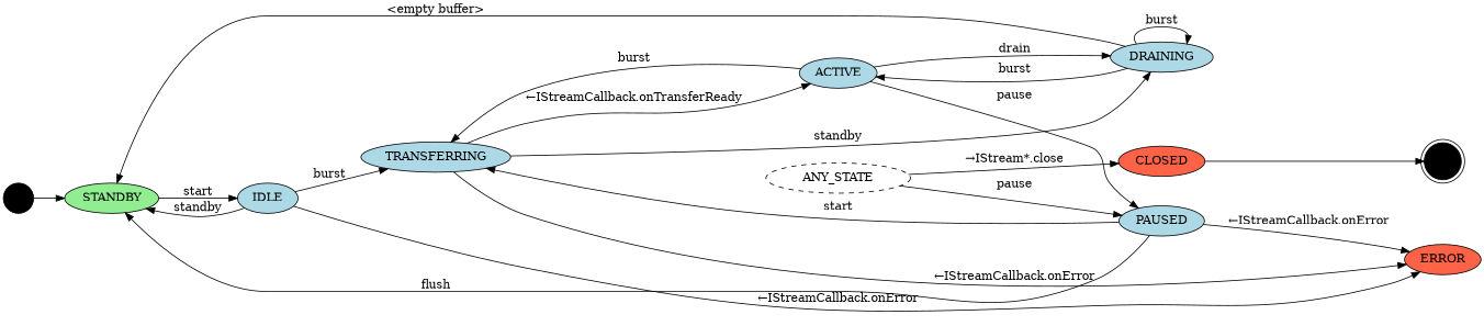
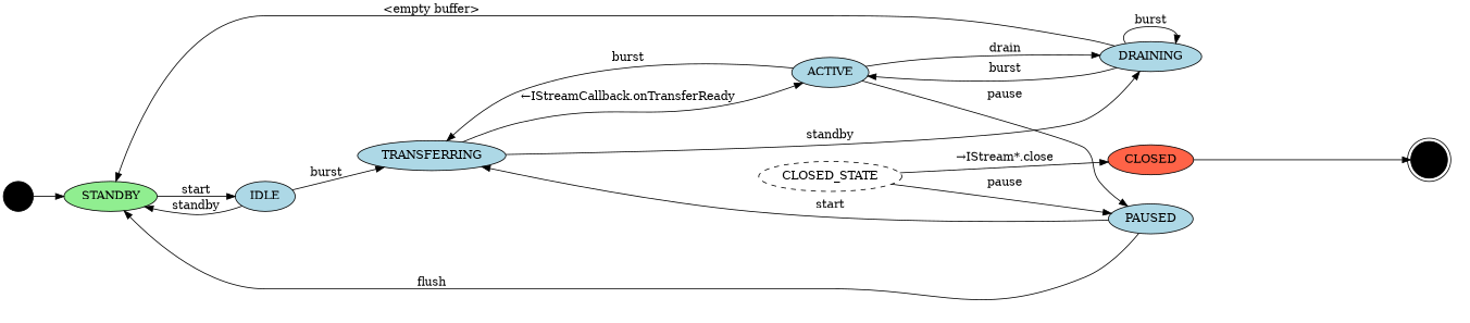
  digraph {
    rankdir=LR
    node [fillcolor=lightblue shape=oval style=filled]
    I [fillcolor=black shape=point width=0.5]
    STANDBY [fillcolor=lightgreen width=1]
    IDLE [width=1]
    F [fillcolor=black shape=doublecircle width=0.5]
-   ERROR [fillcolor=tomato width=1]
    TRANSFERRING [width=1]
    CLOSED [fillcolor=tomato width=1]
-   ANY_STATE [fillcolor=tomato style=dashed width=1]
+   ANY_STATE [fillcolor=tomato style=dashed width=1 label=CLOSED_STATE]
    PAUSED [width=1]
    ACTIVE [width=1]
    DRAINING [width=1]
    I -> STANDBY
    STANDBY -> IDLE [label=start]
    IDLE -> STANDBY [label=standby]
-   IDLE -> ERROR [label="←IStreamCallback.onError"]
    IDLE -> TRANSFERRING [label=burst]
-   TRANSFERRING -> ERROR [label="←IStreamCallback.onError"]
    TRANSFERRING -> ACTIVE [label="←IStreamCallback.onTransferReady"]
    TRANSFERRING -> DRAINING [label=standby]
    CLOSED -> F
    ANY_STATE -> CLOSED [label="→IStream*.close"]
    ANY_STATE -> PAUSED [label=pause]
    PAUSED -> STANDBY [label=flush]
-   PAUSED -> ERROR [label="←IStreamCallback.onError"]
    PAUSED -> TRANSFERRING [label=start]
    ACTIVE -> TRANSFERRING [label=burst]
    ACTIVE -> PAUSED [label=pause]
    ACTIVE -> DRAINING [label=drain]
    DRAINING -> STANDBY [label="<empty buffer>"]
    DRAINING -> ACTIVE [label=burst]
    DRAINING -> DRAINING [label=burst]
  }
